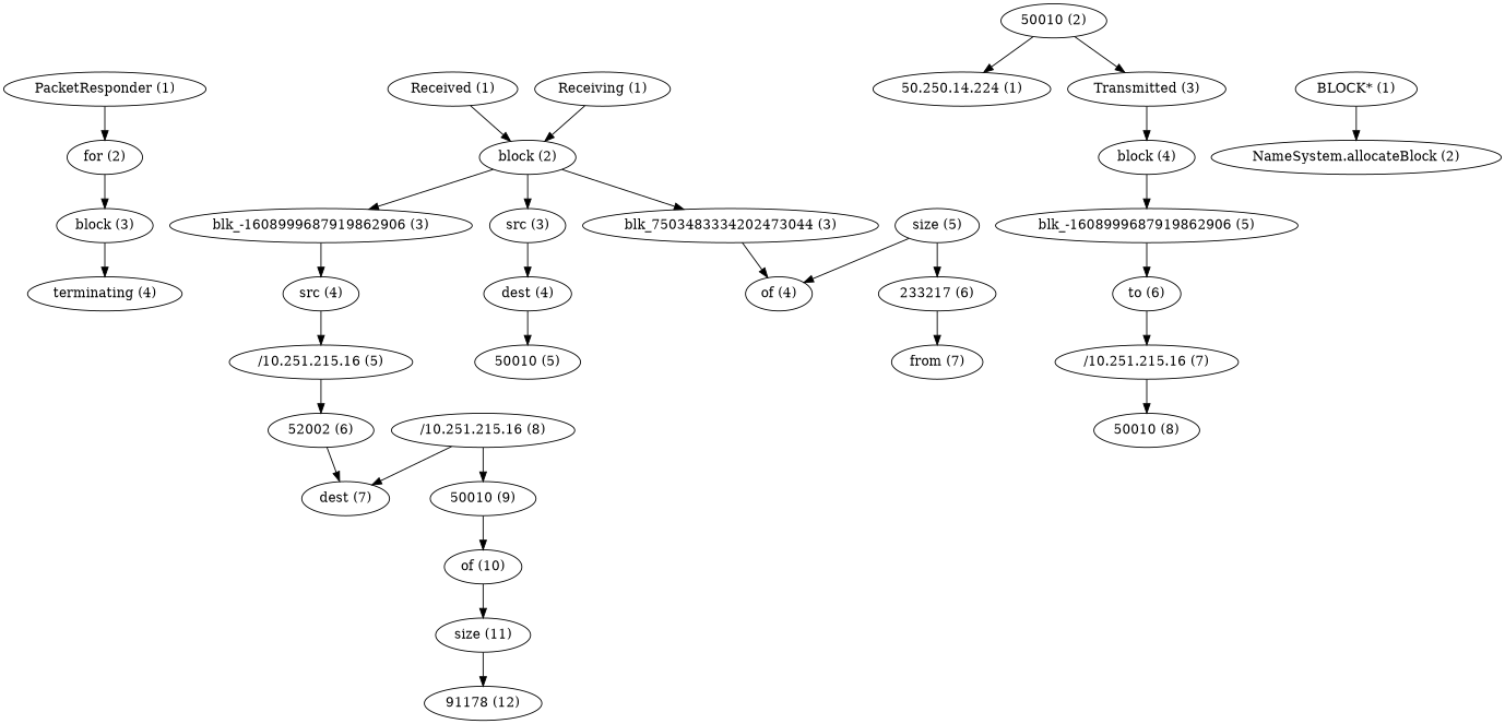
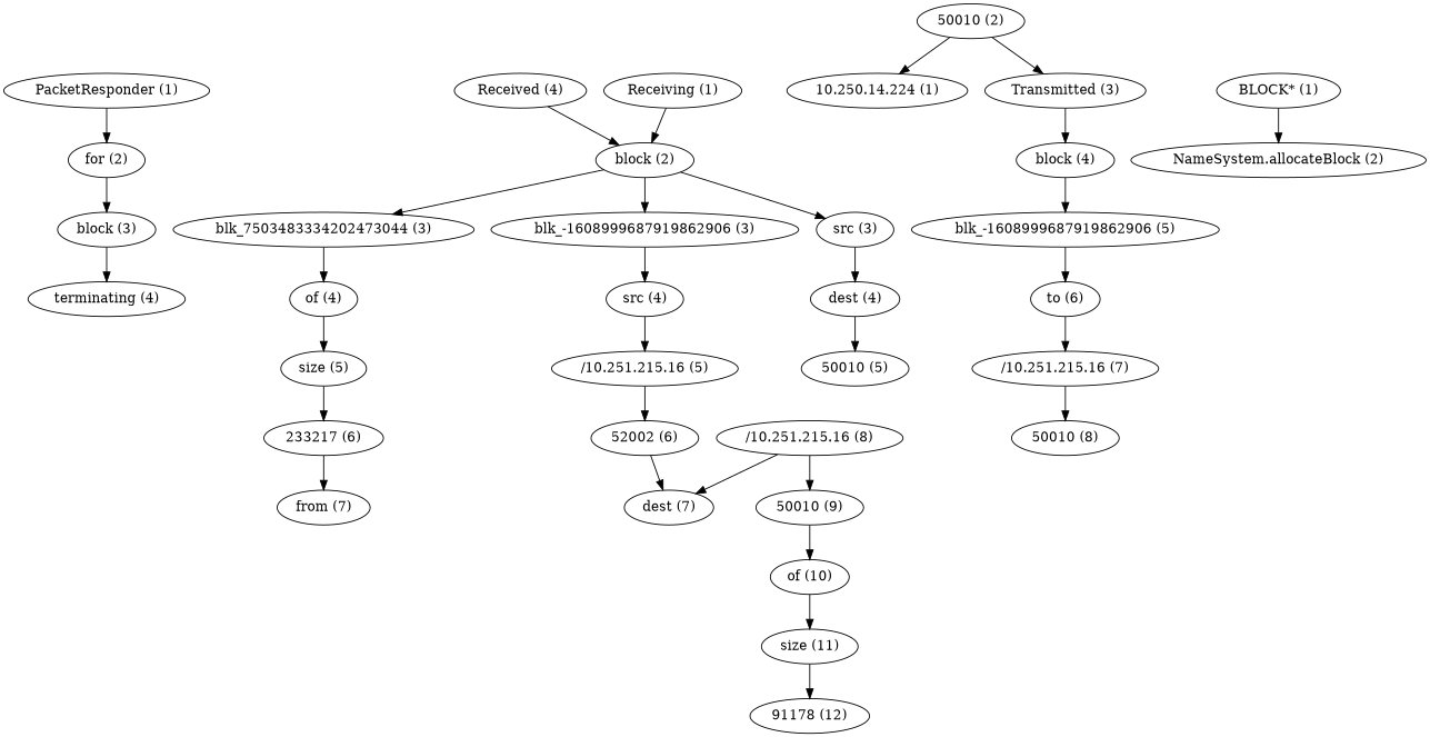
  digraph {
    "PacketResponder (1)"
-   "Received (1)"
-   "10.250.14.224 (1)" [label="50.250.14.224 (1)"]
+   "Received (1)" [label="Received (4)"]
+   "10.250.14.224 (1)"
    "Receiving (1)"
    "BLOCK* (1)"
    "for (2)"
    "block (2)"
    "NameSystem.allocateBlock (2)"
    "block (3)"
    "blk_7503483334202473044 (3)"
    "blk_-1608999687919862906 (3)"
    "src (3)"
    "50010 (2)"
    "Transmitted (3)"
    "terminating (4)"
    "of (4)"
    "src (4)"
    "dest (4)"
    "size (5)"
    "/10.251.215.16 (5)"
    "233217 (6)"
    "from (7)"
    "52002 (6)"
    "dest (7)"
    "/10.251.215.16 (8)"
    "50010 (9)"
    "of (10)"
    "size (11)"
    "91178 (12)"
    "block (4)"
    "blk_-1608999687919862906 (5)"
    "to (6)"
    "/10.251.215.16 (7)"
    "50010 (8)"
    "50010 (5)"
    subgraph sub_1 {
      rank=same
      "PacketResponder (1)"
      "Received (1)"
      "10.250.14.224 (1)"
      "Receiving (1)"
      "BLOCK* (1)"
    }
    "PacketResponder (1)" -> "for (2)"
    "Received (1)" -> "block (2)"
    "Receiving (1)" -> "block (2)"
    "BLOCK* (1)" -> "NameSystem.allocateBlock (2)"
    "for (2)" -> "block (3)"
    "block (2)" -> "blk_7503483334202473044 (3)"
    "block (2)" -> "blk_-1608999687919862906 (3)"
    "block (2)" -> "src (3)"
    "block (3)" -> "terminating (4)"
    "blk_7503483334202473044 (3)" -> "of (4)"
    "blk_-1608999687919862906 (3)" -> "src (4)"
    "src (3)" -> "dest (4)"
    "50010 (2)" -> "10.250.14.224 (1)"
    "50010 (2)" -> "Transmitted (3)"
    "Transmitted (3)" -> "block (4)"
-   "size (5)" -> "of (4)"
+   "of (4)" -> "size (5)"
    "src (4)" -> "/10.251.215.16 (5)"
    "dest (4)" -> "50010 (5)"
    "size (5)" -> "233217 (6)"
    "/10.251.215.16 (5)" -> "52002 (6)"
    "233217 (6)" -> "from (7)"
    "52002 (6)" -> "dest (7)"
    "/10.251.215.16 (8)" -> "dest (7)"
    "/10.251.215.16 (8)" -> "50010 (9)"
    "50010 (9)" -> "of (10)"
    "of (10)" -> "size (11)"
    "size (11)" -> "91178 (12)"
    "block (4)" -> "blk_-1608999687919862906 (5)"
    "blk_-1608999687919862906 (5)" -> "to (6)"
    "to (6)" -> "/10.251.215.16 (7)"
    "/10.251.215.16 (7)" -> "50010 (8)"
  }
